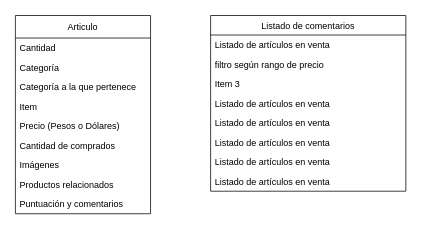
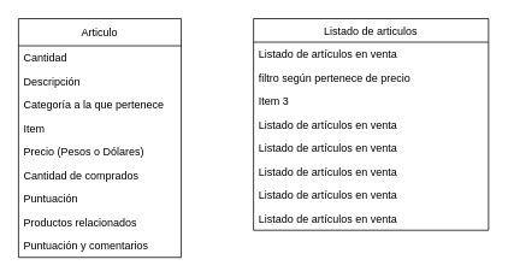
  <mxCell id="0" />
  <mxCell id="1" parent="0" />
  <mxCell id="2" value="Articulo" style="swimlane;fontStyle=0;childLayout=stackLayout;horizontal=1;startSize=30;horizontalStack=0;resizeParent=1;resizeParentMax=0;resizeLast=0;collapsible=1;marginBottom=0;" vertex="1" parent="1"><mxGeometry x="20" y="20" width="180" height="264" as="geometry" /></mxCell>
  <mxCell id="3" value="Cantidad" style="text;strokeColor=none;fillColor=none;align=left;verticalAlign=top;spacingLeft=4;spacingRight=4;overflow=hidden;rotatable=0;points=[[0,0.5],[1,0.5]];portConstraint=eastwest;" vertex="1" parent="2"><mxGeometry y="30" width="180" height="26" as="geometry" /></mxCell>
- <mxCell id="4" value="Categoría" style="text;strokeColor=none;fillColor=none;align=left;verticalAlign=top;spacingLeft=4;spacingRight=4;overflow=hidden;rotatable=0;points=[[0,0.5],[1,0.5]];portConstraint=eastwest;" vertex="1" parent="2"><mxGeometry y="56" width="180" height="26" as="geometry" /></mxCell>
+ <mxCell id="4" value="Descripción" style="text;strokeColor=none;fillColor=none;align=left;verticalAlign=top;spacingLeft=4;spacingRight=4;overflow=hidden;rotatable=0;points=[[0,0.5],[1,0.5]];portConstraint=eastwest;" vertex="1" parent="2"><mxGeometry y="56" width="180" height="26" as="geometry" /></mxCell>
  <mxCell id="5" value="Categoría a la que pertenece" style="text;strokeColor=none;fillColor=none;align=left;verticalAlign=top;spacingLeft=4;spacingRight=4;overflow=hidden;rotatable=0;points=[[0,0.5],[1,0.5]];portConstraint=eastwest;" vertex="1" parent="2"><mxGeometry y="82" width="180" height="26" as="geometry" /></mxCell>
  <mxCell id="6" value="Item" style="text;strokeColor=none;fillColor=none;align=left;verticalAlign=top;spacingLeft=4;spacingRight=4;overflow=hidden;rotatable=0;points=[[0,0.5],[1,0.5]];portConstraint=eastwest;" vertex="1" parent="2"><mxGeometry y="108" width="180" height="26" as="geometry" /></mxCell>
  <mxCell id="7" value="Precio (Pesos o Dólares)" style="text;strokeColor=none;fillColor=none;align=left;verticalAlign=top;spacingLeft=4;spacingRight=4;overflow=hidden;rotatable=0;points=[[0,0.5],[1,0.5]];portConstraint=eastwest;" vertex="1" parent="2"><mxGeometry y="134" width="180" height="26" as="geometry" /></mxCell>
  <mxCell id="8" value="Cantidad de comprados" style="text;strokeColor=none;fillColor=none;align=left;verticalAlign=top;spacingLeft=4;spacingRight=4;overflow=hidden;rotatable=0;points=[[0,0.5],[1,0.5]];portConstraint=eastwest;" vertex="1" parent="2"><mxGeometry y="160" width="180" height="26" as="geometry" /></mxCell>
- <mxCell id="9" value="Imágenes" style="text;strokeColor=none;fillColor=none;align=left;verticalAlign=top;spacingLeft=4;spacingRight=4;overflow=hidden;rotatable=0;points=[[0,0.5],[1,0.5]];portConstraint=eastwest;" vertex="1" parent="2"><mxGeometry y="186" width="180" height="26" as="geometry" /></mxCell>
+ <mxCell id="9" value="Puntuación" style="text;strokeColor=none;fillColor=none;align=left;verticalAlign=top;spacingLeft=4;spacingRight=4;overflow=hidden;rotatable=0;points=[[0,0.5],[1,0.5]];portConstraint=eastwest;" vertex="1" parent="2"><mxGeometry y="186" width="180" height="26" as="geometry" /></mxCell>
  <mxCell id="10" value="Productos relacionados" style="text;strokeColor=none;fillColor=none;align=left;verticalAlign=top;spacingLeft=4;spacingRight=4;overflow=hidden;rotatable=0;points=[[0,0.5],[1,0.5]];portConstraint=eastwest;" vertex="1" parent="2"><mxGeometry y="212" width="180" height="26" as="geometry" /></mxCell>
  <mxCell id="11" value="Puntuación y comentarios" style="text;strokeColor=none;fillColor=none;align=left;verticalAlign=top;spacingLeft=4;spacingRight=4;overflow=hidden;rotatable=0;points=[[0,0.5],[1,0.5]];portConstraint=eastwest;" vertex="1" parent="2"><mxGeometry y="238" width="180" height="26" as="geometry" /></mxCell>
- <mxCell id="12" value="Listado de comentarios" style="swimlane;fontStyle=0;childLayout=stackLayout;horizontal=1;startSize=26;horizontalStack=0;resizeParent=1;resizeParentMax=0;resizeLast=0;collapsible=1;marginBottom=0;" vertex="1" parent="1"><mxGeometry x="280" y="20" width="260" height="234" as="geometry" /></mxCell>
+ <mxCell id="12" value="Listado de articulos" style="swimlane;fontStyle=0;childLayout=stackLayout;horizontal=1;startSize=26;horizontalStack=0;resizeParent=1;resizeParentMax=0;resizeLast=0;collapsible=1;marginBottom=0;" vertex="1" parent="1"><mxGeometry x="280" y="20" width="260" height="234" as="geometry" /></mxCell>
  <mxCell id="13" value="Listado de artículos en venta" style="text;strokeColor=none;fillColor=none;align=left;verticalAlign=top;spacingLeft=4;spacingRight=4;overflow=hidden;rotatable=0;points=[[0,0.5],[1,0.5]];portConstraint=eastwest;" vertex="1" parent="12"><mxGeometry y="26" width="260" height="26" as="geometry" /></mxCell>
- <mxCell id="14" value="filtro según rango de precio" style="text;strokeColor=none;fillColor=none;align=left;verticalAlign=top;spacingLeft=4;spacingRight=4;overflow=hidden;rotatable=0;points=[[0,0.5],[1,0.5]];portConstraint=eastwest;" vertex="1" parent="12"><mxGeometry y="52" width="260" height="26" as="geometry" /></mxCell>
+ <mxCell id="14" value="filtro según pertenece de precio" style="text;strokeColor=none;fillColor=none;align=left;verticalAlign=top;spacingLeft=4;spacingRight=4;overflow=hidden;rotatable=0;points=[[0,0.5],[1,0.5]];portConstraint=eastwest;" vertex="1" parent="12"><mxGeometry y="52" width="260" height="26" as="geometry" /></mxCell>
  <mxCell id="15" value="Item 3" style="text;strokeColor=none;fillColor=none;align=left;verticalAlign=top;spacingLeft=4;spacingRight=4;overflow=hidden;rotatable=0;points=[[0,0.5],[1,0.5]];portConstraint=eastwest;" vertex="1" parent="12"><mxGeometry y="78" width="260" height="26" as="geometry" /></mxCell>
  <mxCell id="16" value="Listado de artículos en venta" style="text;strokeColor=none;fillColor=none;align=left;verticalAlign=top;spacingLeft=4;spacingRight=4;overflow=hidden;rotatable=0;points=[[0,0.5],[1,0.5]];portConstraint=eastwest;" vertex="1" parent="12"><mxGeometry y="104" width="260" height="26" as="geometry" /></mxCell>
  <mxCell id="17" value="Listado de artículos en venta" style="text;strokeColor=none;fillColor=none;align=left;verticalAlign=top;spacingLeft=4;spacingRight=4;overflow=hidden;rotatable=0;points=[[0,0.5],[1,0.5]];portConstraint=eastwest;" vertex="1" parent="12"><mxGeometry y="130" width="260" height="26" as="geometry" /></mxCell>
  <mxCell id="18" value="Listado de artículos en venta" style="text;strokeColor=none;fillColor=none;align=left;verticalAlign=top;spacingLeft=4;spacingRight=4;overflow=hidden;rotatable=0;points=[[0,0.5],[1,0.5]];portConstraint=eastwest;" vertex="1" parent="12"><mxGeometry y="156" width="260" height="26" as="geometry" /></mxCell>
  <mxCell id="19" value="Listado de artículos en venta" style="text;strokeColor=none;fillColor=none;align=left;verticalAlign=top;spacingLeft=4;spacingRight=4;overflow=hidden;rotatable=0;points=[[0,0.5],[1,0.5]];portConstraint=eastwest;" vertex="1" parent="12"><mxGeometry y="182" width="260" height="26" as="geometry" /></mxCell>
  <mxCell id="20" value="Listado de artículos en venta" style="text;strokeColor=none;fillColor=none;align=left;verticalAlign=top;spacingLeft=4;spacingRight=4;overflow=hidden;rotatable=0;points=[[0,0.5],[1,0.5]];portConstraint=eastwest;" vertex="1" parent="12"><mxGeometry y="208" width="260" height="26" as="geometry" /></mxCell>
